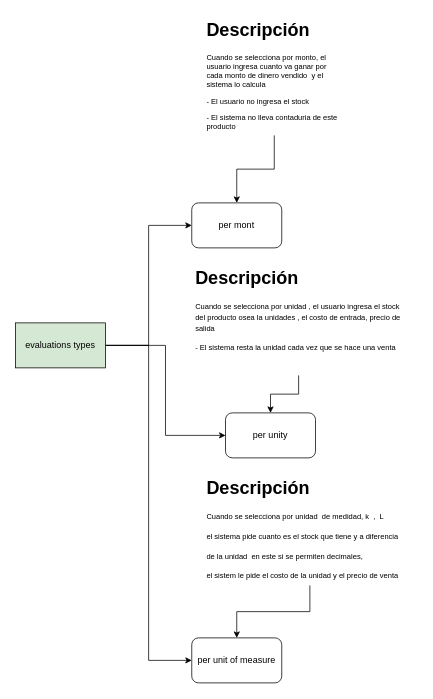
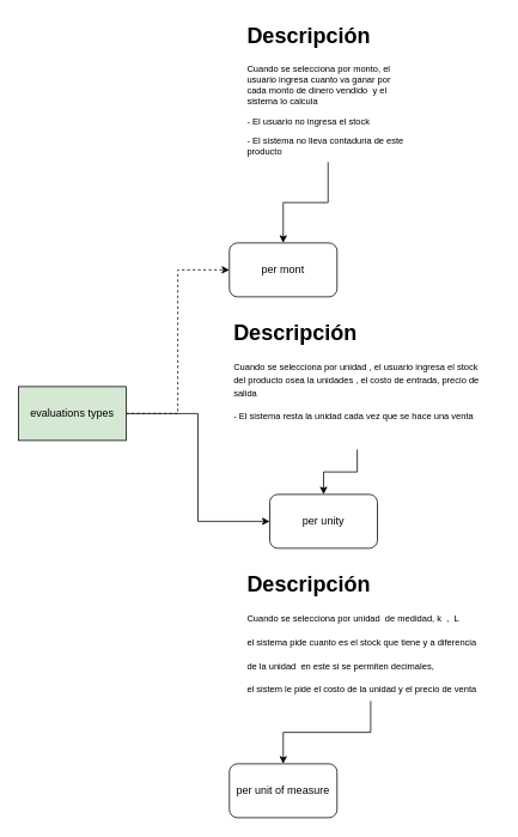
  <mxCell id="0" />
  <mxCell id="1" parent="0" />
- <mxCell id="2" style="edgeStyle=orthogonalEdgeStyle;rounded=0;orthogonalLoop=1;jettySize=auto;html=1;entryX=0;entryY=0.5;entryDx=0;entryDy=0;" edge="1" parent="1" source="5" target="6"><mxGeometry relative="1" as="geometry"><mxPoint x="230" y="320" as="targetPoint" /></mxGeometry></mxCell>
+ <mxCell id="2" style="edgeStyle=orthogonalEdgeStyle;rounded=0;orthogonalLoop=1;jettySize=auto;html=1;entryX=0;entryY=0.5;entryDx=0;entryDy=0;dashed=1;" edge="1" parent="1" source="5" target="6"><mxGeometry relative="1" as="geometry"><mxPoint x="230" y="320" as="targetPoint" /></mxGeometry></mxCell>
  <mxCell id="3" style="edgeStyle=orthogonalEdgeStyle;rounded=0;orthogonalLoop=1;jettySize=auto;html=1;entryX=0;entryY=0.5;entryDx=0;entryDy=0;" edge="1" parent="1" source="5" target="7"><mxGeometry relative="1" as="geometry"><mxPoint x="230" y="460" as="targetPoint" /></mxGeometry></mxCell>
- <mxCell id="4" style="edgeStyle=orthogonalEdgeStyle;rounded=0;orthogonalLoop=1;jettySize=auto;html=1;entryX=0;entryY=0.5;entryDx=0;entryDy=0;" edge="1" parent="1" source="5" target="8"><mxGeometry relative="1" as="geometry"><mxPoint x="200" y="610" as="targetPoint" /></mxGeometry></mxCell>
  <mxCell id="5" value="evaluations types" style="rounded=0;whiteSpace=wrap;html=1;fillColor=#d5e8d4;" vertex="1" parent="1"><mxGeometry x="20" y="430" width="120" height="60" as="geometry" /></mxCell>
  <mxCell id="6" value="per mont" style="rounded=1;whiteSpace=wrap;html=1;" vertex="1" parent="1"><mxGeometry x="255" y="270" width="120" height="60" as="geometry" /></mxCell>
  <mxCell id="7" value="per unity" style="rounded=1;whiteSpace=wrap;html=1;" vertex="1" parent="1"><mxGeometry x="300" y="550" width="120" height="60" as="geometry" /></mxCell>
  <mxCell id="8" value="per unit of measure" style="rounded=1;whiteSpace=wrap;html=1;" vertex="1" parent="1"><mxGeometry x="255" y="850" width="120" height="60" as="geometry" /></mxCell>
  <mxCell id="9" style="edgeStyle=orthogonalEdgeStyle;rounded=0;orthogonalLoop=1;jettySize=auto;html=1;" edge="1" parent="1" source="10" target="6"><mxGeometry relative="1" as="geometry" /></mxCell>
  <mxCell id="10" value="&lt;h1&gt;Descripción&lt;/h1&gt;&lt;p style=&quot;font-size: 10px&quot;&gt;&lt;font style=&quot;font-size: 10px&quot;&gt;Cuando se selecciona por monto, el usuario ingresa cuanto va ganar por cada monto de dinero vendido&amp;nbsp; y el sistema lo calcula&lt;/font&gt;&lt;/p&gt;&lt;p style=&quot;font-size: 10px&quot;&gt;&lt;font style=&quot;font-size: 10px&quot;&gt;- El usuario no ingresa el stock&lt;/font&gt;&lt;/p&gt;&lt;p style=&quot;font-size: 10px&quot;&gt;&lt;font style=&quot;font-size: 10px&quot;&gt;- El sistema no lleva contaduria de este producto&lt;/font&gt;&lt;/p&gt;" style="text;html=1;strokeColor=none;fillColor=none;spacing=5;spacingTop=-20;whiteSpace=wrap;overflow=hidden;rounded=0;" vertex="1" parent="1"><mxGeometry x="270" y="20" width="190" height="160" as="geometry" /></mxCell>
  <mxCell id="11" style="edgeStyle=orthogonalEdgeStyle;rounded=0;orthogonalLoop=1;jettySize=auto;html=1;" edge="1" parent="1" source="12" target="7"><mxGeometry relative="1" as="geometry" /></mxCell>
  <mxCell id="12" value="&lt;h1&gt;Descripción&lt;/h1&gt;&lt;p&gt;&lt;font style=&quot;font-size: 10px&quot;&gt;Cuando se selecciona por unidad , el usuario ingresa el stock del producto osea la unidades , el costo de entrada, precio de salida&lt;/font&gt;&lt;/p&gt;&lt;p&gt;&lt;font style=&quot;font-size: 10px&quot;&gt;- El sistema resta la unidad cada vez que se hace una venta&lt;/font&gt;&lt;/p&gt;&lt;p&gt;&lt;font style=&quot;font-size: 10px&quot;&gt;&lt;br&gt;&lt;/font&gt;&lt;/p&gt;" style="text;html=1;strokeColor=none;fillColor=none;spacing=5;spacingTop=-20;whiteSpace=wrap;overflow=hidden;rounded=0;" vertex="1" parent="1"><mxGeometry x="255" y="350" width="285" height="150" as="geometry" /></mxCell>
  <mxCell id="13" style="edgeStyle=orthogonalEdgeStyle;rounded=0;orthogonalLoop=1;jettySize=auto;html=1;" edge="1" parent="1" source="14" target="8"><mxGeometry relative="1" as="geometry" /></mxCell>
  <mxCell id="14" value="&lt;h1&gt;Descripción&lt;/h1&gt;&lt;p&gt;&lt;font style=&quot;font-size: 10px&quot;&gt;Cuando se selecciona por unidad&amp;nbsp; de medidad, k&amp;nbsp; ,&amp;nbsp; L&lt;/font&gt;&lt;/p&gt;&lt;p&gt;&lt;span style=&quot;font-size: 10px&quot;&gt;el sistema pide cuanto es el stock que tiene y a diferencia&amp;nbsp;&lt;/span&gt;&lt;/p&gt;&lt;p&gt;&lt;span style=&quot;font-size: 10px&quot;&gt;de la unidad&amp;nbsp; en este si se permiten decimales,&lt;/span&gt;&lt;/p&gt;&lt;p&gt;&lt;span style=&quot;font-size: 10px&quot;&gt;el sistem le pide el costo de la unidad y el precio de venta&lt;/span&gt;&lt;/p&gt;&lt;p&gt;&lt;br&gt;&lt;/p&gt;&lt;p&gt;&lt;font style=&quot;font-size: 10px&quot;&gt;&lt;br&gt;&lt;/font&gt;&lt;/p&gt;" style="text;html=1;strokeColor=none;fillColor=none;spacing=5;spacingTop=-20;whiteSpace=wrap;overflow=hidden;rounded=0;" vertex="1" parent="1"><mxGeometry x="270" y="630" width="285" height="150" as="geometry" /></mxCell>
